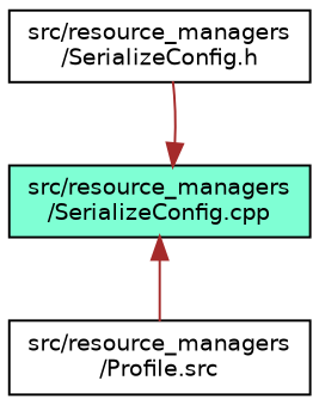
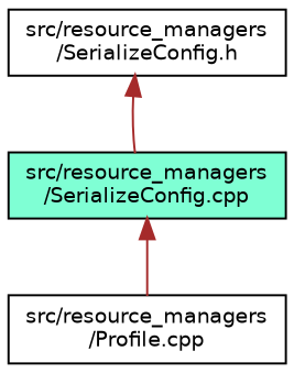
  digraph {
    node [color=black fillcolor=white fontname=Helvetica fontsize=10 shape=record style=filled]
    edge [color=brown dir=back fontname=Helvetica fontsize=10 labelfontname=Helvetica labelfontsize=10 style=solid]
    n1 [fontcolor=black height=0.2 label="src/resource_managers\l/SerializeConfig.h" width=0.4]
    n2 [fillcolor=aquamarine height=0.2 label="src/resource_managers\l/SerializeConfig.cpp" width=0.4]
-   n3 [height=0.2 label="src/resource_managers\l/Profile.src" width=0.4]
-   n2 -> n1
+   n3 [height=0.2 label="src/resource_managers\l/Profile.cpp" width=0.4]
+   n1 -> n2
    n2 -> n3
  }
